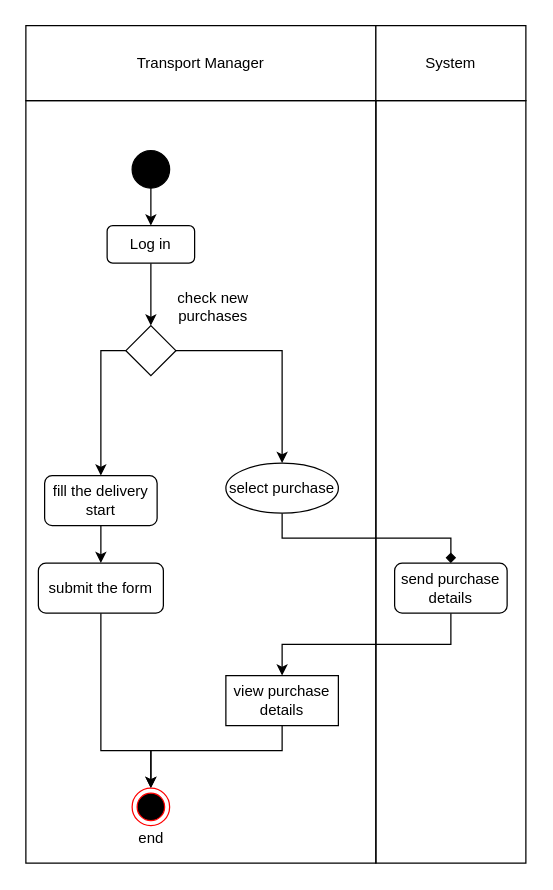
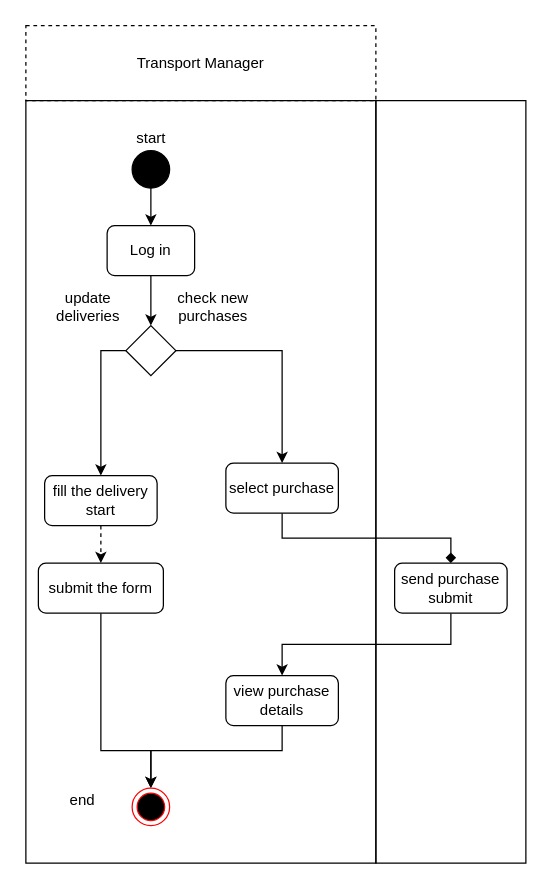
  <mxCell id="0" />
  <mxCell id="1" parent="0" />
- <mxCell id="2" value="Transport Manager" style="rounded=0;whiteSpace=wrap;html=1;" vertex="1" parent="1"><mxGeometry y="20" width="280" height="60" as="geometry" x="20" /></mxCell>
+ <mxCell id="2" value="Transport Manager" style="rounded=0;whiteSpace=wrap;html=1;dashed=1;" vertex="1" parent="1"><mxGeometry y="20" width="280" height="60" as="geometry" x="20" /></mxCell>
  <mxCell id="3" style="edgeStyle=orthogonalEdgeStyle;rounded=0;orthogonalLoop=1;jettySize=auto;html=1;exitX=0.5;exitY=1;exitDx=0;exitDy=0;entryX=0.5;entryY=0;entryDx=0;entryDy=0;" edge="1" parent="1" source="4" target="7"><mxGeometry relative="1" as="geometry" /></mxCell>
  <mxCell id="4" value="" style="ellipse;whiteSpace=wrap;html=1;aspect=fixed;fillColor=#000000;" vertex="1" parent="1"><mxGeometry x="105" y="120" width="30" height="30" as="geometry" /></mxCell>
+ <mxCell id="5" value="start" style="text;html=1;align=center;verticalAlign=middle;resizable=0;points=[];autosize=1;strokeColor=none;fillColor=none;" vertex="1" parent="1"><mxGeometry x="100" y="100" width="40" height="20" as="geometry" /></mxCell>
  <mxCell id="6" style="edgeStyle=orthogonalEdgeStyle;rounded=0;orthogonalLoop=1;jettySize=auto;html=1;exitX=0.5;exitY=1;exitDx=0;exitDy=0;entryX=0.5;entryY=0;entryDx=0;entryDy=0;" edge="1" parent="1" source="7" target="14"><mxGeometry relative="1" as="geometry" /></mxCell>
- <mxCell id="7" value="Log in" style="rounded=1;whiteSpace=wrap;html=1;fillColor=#FFFFFF;" vertex="1" parent="1"><mxGeometry x="85" y="180" width="70" height="30" as="geometry" /></mxCell>
- <mxCell id="8" style="edgeStyle=orthogonalEdgeStyle;rounded=0;orthogonalLoop=1;jettySize=auto;html=1;exitX=0.5;exitY=1;exitDx=0;exitDy=0;entryX=0.5;entryY=0;entryDx=0;entryDy=0;" edge="1" parent="1" source="9" target="16"><mxGeometry relative="1" as="geometry" /></mxCell>
+ <mxCell id="7" value="Log in" style="rounded=1;whiteSpace=wrap;html=1;fillColor=#FFFFFF;" vertex="1" parent="1"><mxGeometry x="85" y="180" width="70" height="40" as="geometry" /></mxCell>
+ <mxCell id="8" style="edgeStyle=orthogonalEdgeStyle;rounded=0;orthogonalLoop=1;jettySize=auto;html=1;exitX=0.5;exitY=1;exitDx=0;exitDy=0;entryX=0.5;entryY=0;entryDx=0;entryDy=0;dashed=1;" edge="1" parent="1" source="9" target="16"><mxGeometry relative="1" as="geometry" /></mxCell>
  <mxCell id="9" value="fill the delivery start" style="rounded=1;whiteSpace=wrap;html=1;fillColor=#FFFFFF;" vertex="1" parent="1"><mxGeometry x="35" y="380" width="90" height="40" as="geometry" /></mxCell>
+ <mxCell id="10" value="update deliveries" style="text;html=1;strokeColor=none;fillColor=none;align=center;verticalAlign=middle;whiteSpace=wrap;rounded=0;" vertex="1" parent="1"><mxGeometry x="40" y="230" width="60" height="30" as="geometry" /></mxCell>
  <mxCell id="11" value="check new purchases" style="text;html=1;strokeColor=none;fillColor=none;align=center;verticalAlign=middle;whiteSpace=wrap;rounded=0;" vertex="1" parent="1"><mxGeometry x="140" y="230" width="60" height="30" as="geometry" /></mxCell>
  <mxCell id="12" style="edgeStyle=orthogonalEdgeStyle;rounded=0;orthogonalLoop=1;jettySize=auto;html=1;exitX=0;exitY=0.5;exitDx=0;exitDy=0;entryX=0.5;entryY=0;entryDx=0;entryDy=0;" edge="1" parent="1" source="14" target="9"><mxGeometry relative="1" as="geometry" /></mxCell>
  <mxCell id="13" style="edgeStyle=orthogonalEdgeStyle;rounded=0;orthogonalLoop=1;jettySize=auto;html=1;exitX=1;exitY=0.5;exitDx=0;exitDy=0;entryX=0.5;entryY=0;entryDx=0;entryDy=0;" edge="1" parent="1" source="14" target="18"><mxGeometry relative="1" as="geometry" /></mxCell>
  <mxCell id="14" value="" style="rhombus;whiteSpace=wrap;html=1;fillColor=#FFFFFF;" vertex="1" parent="1"><mxGeometry x="100" y="260" width="40" height="40" as="geometry" /></mxCell>
  <mxCell id="15" style="edgeStyle=orthogonalEdgeStyle;rounded=0;orthogonalLoop=1;jettySize=auto;html=1;exitX=0.5;exitY=1;exitDx=0;exitDy=0;entryX=0.5;entryY=0;entryDx=0;entryDy=0;" edge="1" parent="1" source="16" target="24"><mxGeometry relative="1" as="geometry"><Array as="points"><mxPoint x="80" y="600" /><mxPoint x="120" y="600" /></Array></mxGeometry></mxCell>
  <mxCell id="16" value="submit the form" style="rounded=1;whiteSpace=wrap;html=1;fillColor=#FFFFFF;" vertex="1" parent="1"><mxGeometry x="30" y="450" width="100" height="40" as="geometry" /></mxCell>
  <mxCell id="17" style="edgeStyle=orthogonalEdgeStyle;rounded=0;orthogonalLoop=1;jettySize=auto;html=1;exitX=0.5;exitY=1;exitDx=0;exitDy=0;entryX=0.5;entryY=0;entryDx=0;entryDy=0;endArrow=diamond;" edge="1" parent="1" source="18" target="20"><mxGeometry relative="1" as="geometry" /></mxCell>
- <mxCell id="18" value="select purchase" style="ellipse;whiteSpace=wrap;html=1;fillColor=#FFFFFF;" vertex="1" parent="1"><mxGeometry x="180" y="370" width="90" height="40" as="geometry" /></mxCell>
+ <mxCell id="18" value="select purchase" style="rounded=1;whiteSpace=wrap;html=1;fillColor=#FFFFFF;" vertex="1" parent="1"><mxGeometry x="180" y="370" width="90" height="40" as="geometry" /></mxCell>
  <mxCell id="19" style="edgeStyle=orthogonalEdgeStyle;rounded=0;orthogonalLoop=1;jettySize=auto;html=1;exitX=0.5;exitY=1;exitDx=0;exitDy=0;entryX=0.5;entryY=0;entryDx=0;entryDy=0;" edge="1" parent="1" source="20" target="23"><mxGeometry relative="1" as="geometry" /></mxCell>
- <mxCell id="20" value="send purchase details" style="rounded=1;whiteSpace=wrap;html=1;fillColor=#FFFFFF;" vertex="1" parent="1"><mxGeometry x="315" y="450" width="90" height="40" as="geometry" /></mxCell>
- <mxCell id="21" value="System" style="rounded=0;whiteSpace=wrap;html=1;" vertex="1" parent="1"><mxGeometry x="300" y="20" width="120" height="60" as="geometry" /></mxCell>
+ <mxCell id="20" value="send purchase submit" style="rounded=1;whiteSpace=wrap;html=1;fillColor=#FFFFFF;" vertex="1" parent="1"><mxGeometry x="315" y="450" width="90" height="40" as="geometry" /></mxCell>
  <mxCell id="22" style="edgeStyle=orthogonalEdgeStyle;rounded=0;orthogonalLoop=1;jettySize=auto;html=1;exitX=0.5;exitY=1;exitDx=0;exitDy=0;entryX=0.5;entryY=0;entryDx=0;entryDy=0;" edge="1" parent="1" source="23" target="24"><mxGeometry relative="1" as="geometry"><Array as="points"><mxPoint x="225" y="600" /><mxPoint x="120" y="600" /></Array></mxGeometry></mxCell>
- <mxCell id="23" value="view purchase details" style="whiteSpace=wrap;html=1;fillColor=#FFFFFF;rounded=0;" vertex="1" parent="1"><mxGeometry x="180" y="540" width="90" height="40" as="geometry" /></mxCell>
+ <mxCell id="23" value="view purchase details" style="rounded=1;whiteSpace=wrap;html=1;fillColor=#FFFFFF;" vertex="1" parent="1"><mxGeometry x="180" y="540" width="90" height="40" as="geometry" /></mxCell>
  <mxCell id="24" value="" style="ellipse;html=1;shape=endState;fillColor=#000000;strokeColor=#ff0000;" vertex="1" parent="1"><mxGeometry x="105" y="630" width="30" height="30" as="geometry" /></mxCell>
- <mxCell id="25" value="end" style="text;html=1;align=center;verticalAlign=middle;resizable=0;points=[];autosize=1;strokeColor=none;fillColor=none;" vertex="1" parent="1"><mxGeometry x="100" y="660" width="40" height="20" as="geometry" /></mxCell>
+ <mxCell id="25" value="end" style="text;html=1;align=center;verticalAlign=middle;resizable=0;points=[];autosize=1;strokeColor=none;fillColor=none;" vertex="1" parent="1"><mxGeometry x="45" y="630" width="40" height="20" as="geometry" /></mxCell>
  <mxCell id="26" value="" style="rounded=0;whiteSpace=wrap;html=1;fillColor=none;" vertex="1" parent="1"><mxGeometry y="80" width="280" height="610" as="geometry" x="20" /></mxCell>
  <mxCell id="27" value="" style="rounded=0;whiteSpace=wrap;html=1;fillColor=none;" vertex="1" parent="1"><mxGeometry x="300" y="80" width="120" height="610" as="geometry" /></mxCell>
